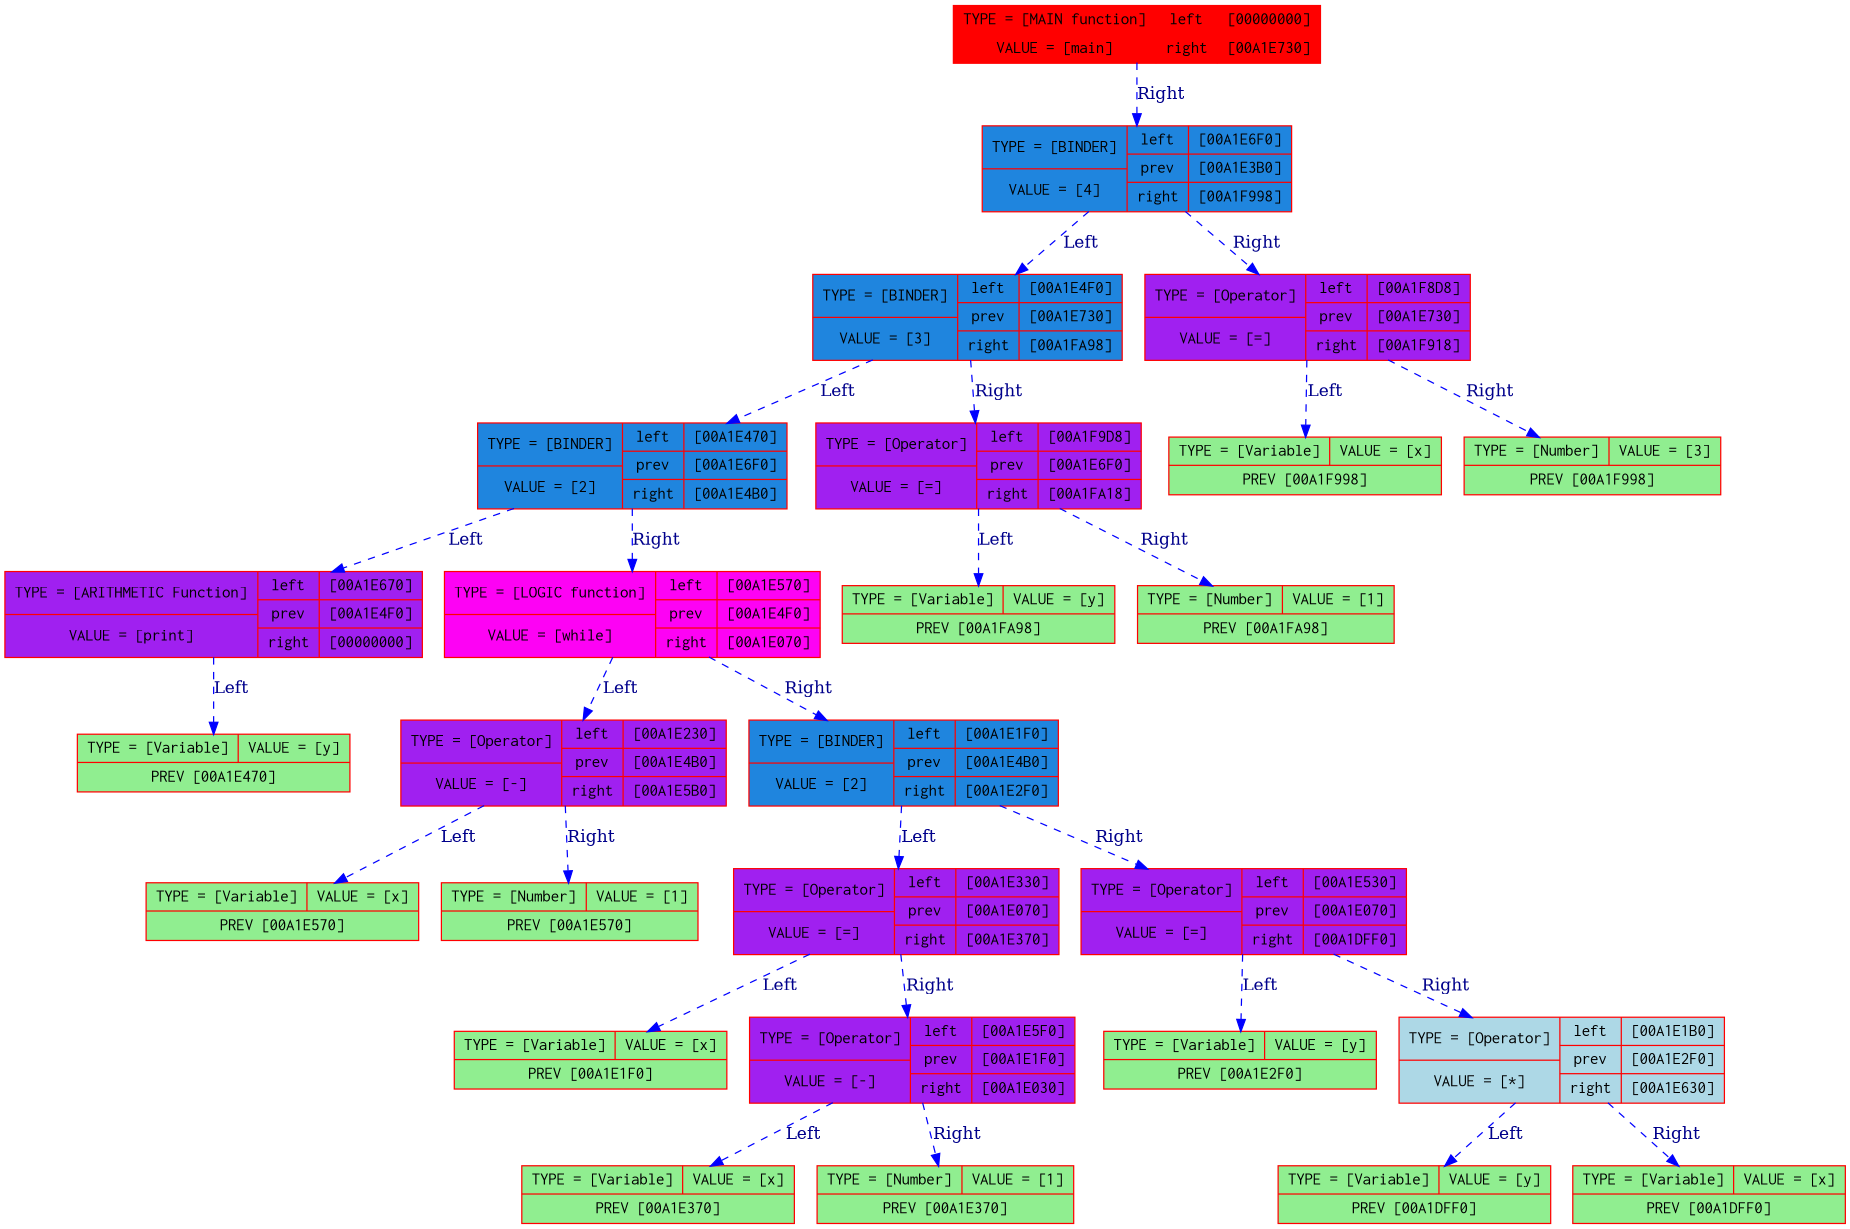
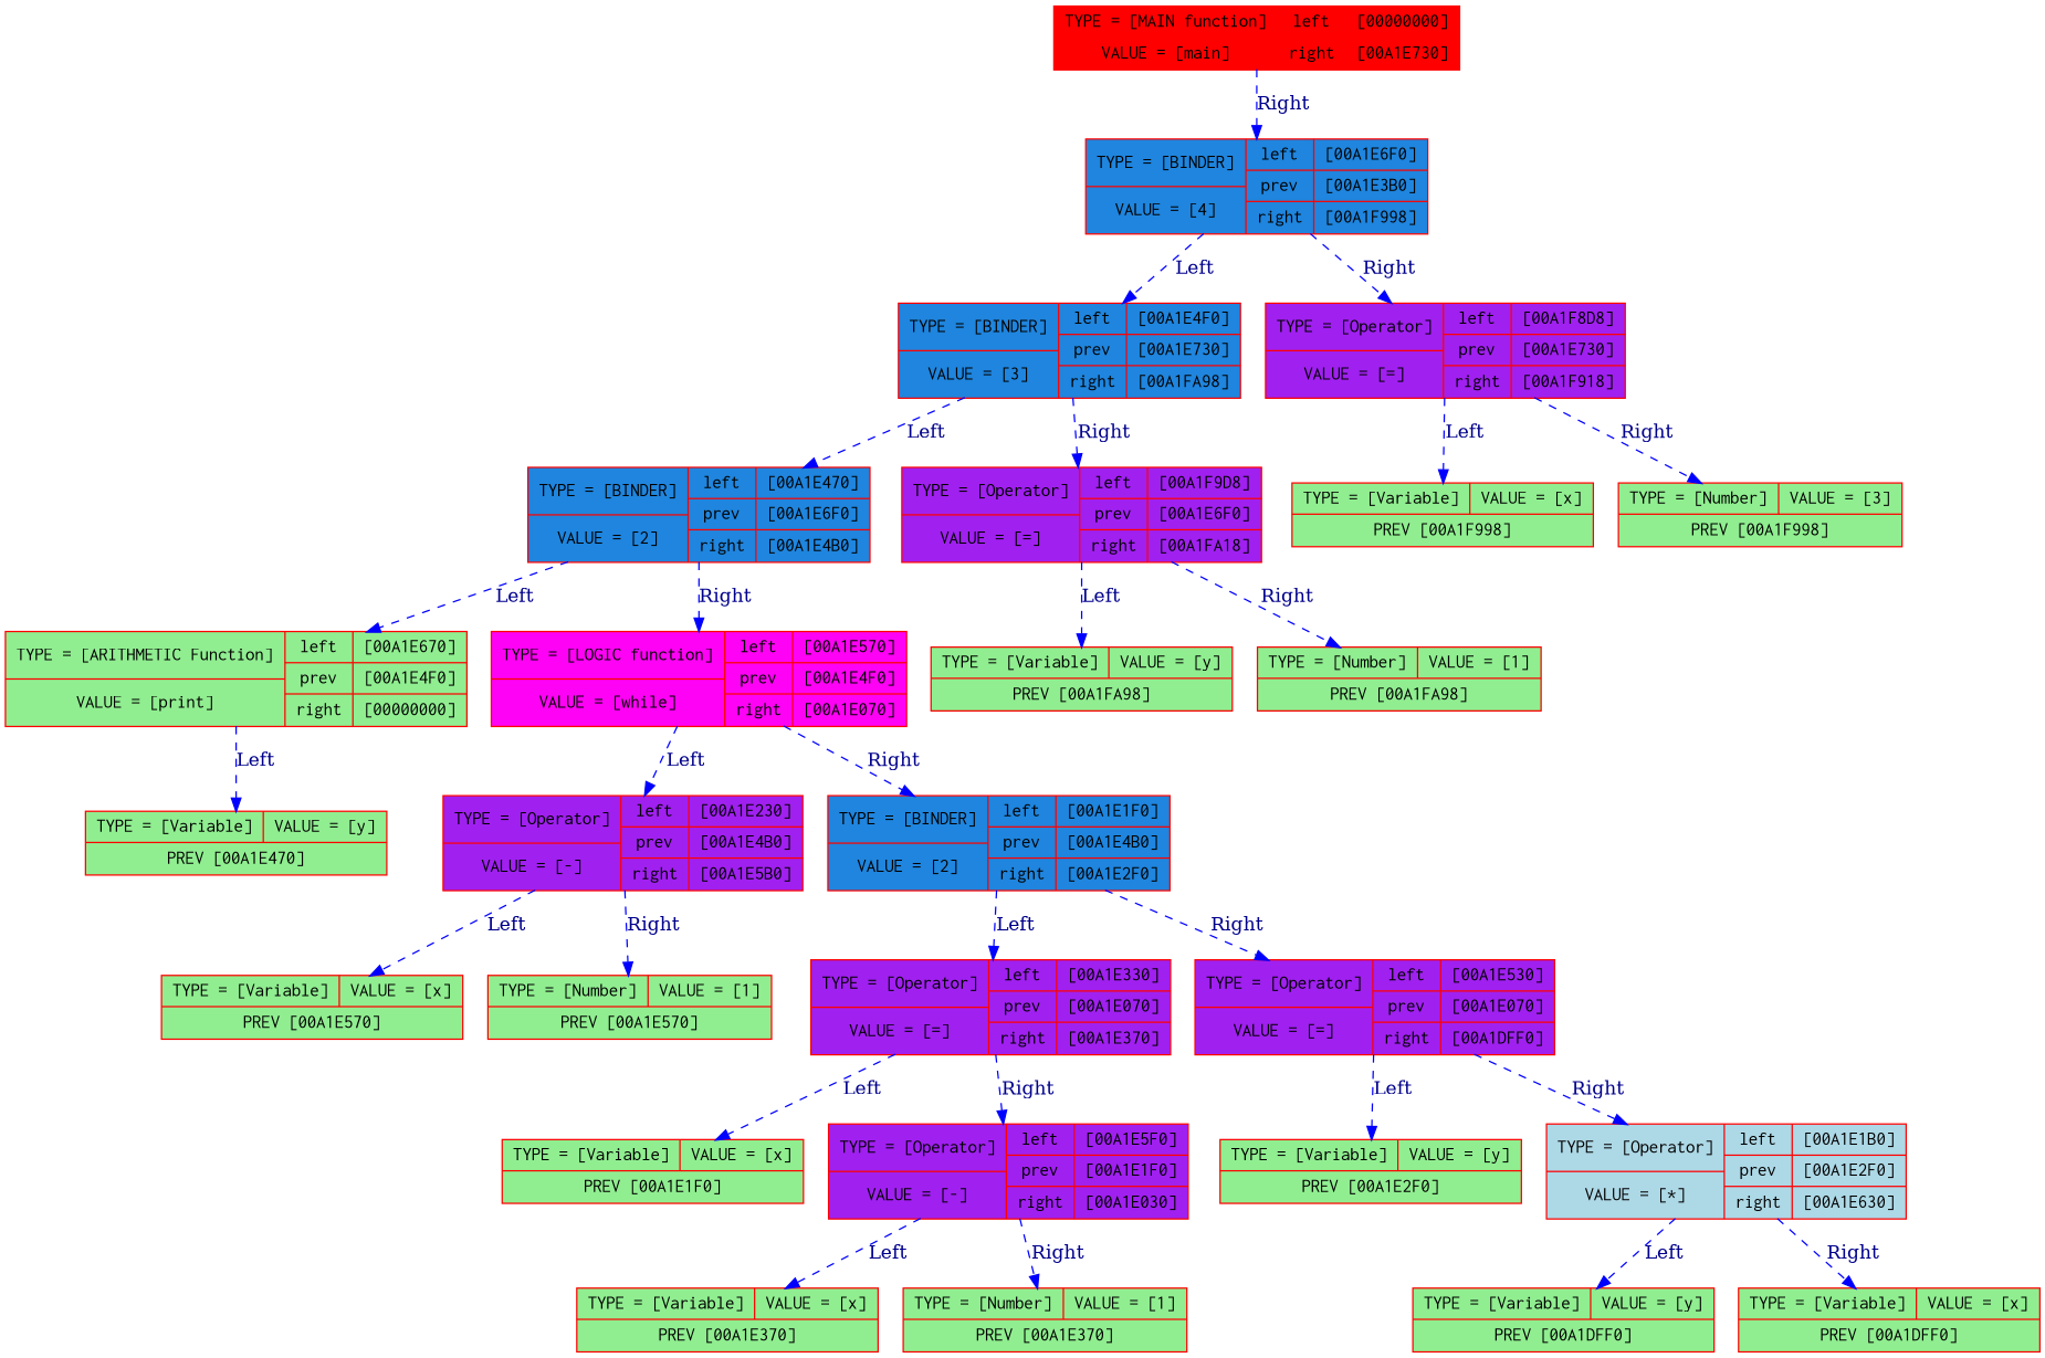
  digraph {
    node [color=Red fillcolor=lightgreen fontname=Courier shape=record style=filled]
    edge [color=Blue fontcolor=darkblue style=dashed]
    n1 [label="{ {<f0> TYPE = [Variable] | <here> VALUE = [y]} | PREV [00A1E470] }"]
-   n2 [fillcolor=purple label="{<f0> TYPE = [ARITHMETIC Function] | VALUE = [print]}| {<f1> left| <here> prev| right} | {<f2> [00A1E670]| [00A1E4F0]| [00000000]}"]
+   n2 [label="{<f0> TYPE = [ARITHMETIC Function] | VALUE = [print]}| {<f1> left| <here> prev| right} | {<f2> [00A1E670]| [00A1E4F0]| [00000000]}"]
    n3 [fillcolor="#1F85DE" label="{<f0> TYPE = [BINDER] | VALUE = [2]}| {<f1> left| <here> prev| right}| {<f2>  [00A1E470]| [00A1E6F0]| [00A1E4B0]}"]
    n4 [fillcolor="#fd02f4" label="{<f0> TYPE = [LOGIC function] | VALUE = [while]}| {<f1> left| <here> prev| right} | {<f2> [00A1E570]| [00A1E4F0]| [00A1E070]}"]
    n5 [label="{ {<f0> TYPE = [Variable] | <here> VALUE = [x]} | PREV [00A1E570] }"]
    n6 [fillcolor=purple label="{<f0> TYPE = [Operator] | VALUE = [-]}| {<f1> left| <here> prev| right} | {<f2> [00A1E230]| [00A1E4B0]| [00A1E5B0]}"]
    n7 [label="{ {<f0> TYPE = [Number] | <here> VALUE = [1]} | PREV [00A1E570] }"]
    n8 [fillcolor="#1F85DE" label="{<f0> TYPE = [BINDER] | VALUE = [2]}| {<f1> left| <here> prev| right}| {<f2>  [00A1E1F0]| [00A1E4B0]| [00A1E2F0]}"]
    n9 [label="{ {<f0> TYPE = [Variable] | <here> VALUE = [x]} | PREV [00A1E1F0] }"]
    n10 [fillcolor=purple label="{<f0> TYPE = [Operator] | VALUE = [=]}| {<f1> left| <here> prev| right} | {<f2> [00A1E330]| [00A1E070]| [00A1E370]}"]
    n11 [fillcolor=purple label="{<f0> TYPE = [Operator] | VALUE = [-]}| {<f1> left| <here> prev| right} | {<f2> [00A1E5F0]| [00A1E1F0]| [00A1E030]}"]
    n12 [label="{ {<f0> TYPE = [Variable] | <here> VALUE = [x]} | PREV [00A1E370] }"]
    n13 [label="{ {<f0> TYPE = [Number] | <here> VALUE = [1]} | PREV [00A1E370] }"]
    n14 [fillcolor=purple label="{<f0> TYPE = [Operator] | VALUE = [=]}| {<f1> left| <here> prev| right} | {<f2> [00A1E530]| [00A1E070]| [00A1DFF0]}"]
    n15 [label="{ {<f0> TYPE = [Variable] | <here> VALUE = [y]} | PREV [00A1E2F0] }"]
    n16 [fillcolor=lightblue label="{<f0> TYPE = [Operator] | VALUE = [*]}| {<f1> left| <here> prev| right} | {<f2> [00A1E1B0]| [00A1E2F0]| [00A1E630]}"]
    n17 [label="{ {<f0> TYPE = [Variable] | <here> VALUE = [y]} | PREV [00A1DFF0] }"]
    n18 [label="{ {<f0> TYPE = [Variable] | <here> VALUE = [x]} | PREV [00A1DFF0] }"]
    n19 [fillcolor="#1F85DE" label="{<f0> TYPE = [BINDER] | VALUE = [3]}| {<f1> left| <here> prev| right}| {<f2>  [00A1E4F0]| [00A1E730]| [00A1FA98]}"]
    n20 [fillcolor=purple label="{<f0> TYPE = [Operator] | VALUE = [=]}| {<f1> left| <here> prev| right} | {<f2> [00A1F9D8]| [00A1E6F0]| [00A1FA18]}"]
    n21 [label="{ {<f0> TYPE = [Variable] | <here> VALUE = [y]} | PREV [00A1FA98] }"]
    n22 [label="{ {<f0> TYPE = [Number] | <here> VALUE = [1]} | PREV [00A1FA98] }"]
    n23 [fillcolor="#1F85DE" label="{<f0> TYPE = [BINDER] | VALUE = [4]}| {<f1> left| <here> prev| right}| {<f2>  [00A1E6F0]| [00A1E3B0]| [00A1F998]}"]
    n24 [fillcolor=purple label="{<f0> TYPE = [Operator] | VALUE = [=]}| {<f1> left| <here> prev| right} | {<f2> [00A1F8D8]| [00A1E730]| [00A1F918]}"]
    n25 [label="{ {<f0> TYPE = [Variable] | <here> VALUE = [x]} | PREV [00A1F998] }"]
    n26 [label="{ {<f0> TYPE = [Number] | <here> VALUE = [3]} | PREV [00A1F998] }"]
    n27 [fillcolor=red label="{<f0> TYPE = [MAIN function] | VALUE = [main]}| {<f1> left| right}| {<f2> [00000000] | [00A1E730]}"]
    n2 -> n1 [label=Left]
    n3 -> n2 [label=Left]
    n3 -> n4 [label=Right]
    n4 -> n6 [label=Left]
    n4 -> n8 [label=Right]
    n6 -> n5 [label=Left]
    n6 -> n7 [label=Right]
    n8 -> n10 [label=Left]
    n8 -> n14 [label=Right]
    n10 -> n9 [label=Left]
    n10 -> n11 [label=Right]
    n11 -> n12 [label=Left]
    n11 -> n13 [label=Right]
    n14 -> n15 [label=Left]
    n14 -> n16 [label=Right]
    n16 -> n17 [label=Left]
    n16 -> n18 [label=Right]
    n19 -> n3 [label=Left]
    n19 -> n20 [label=Right]
    n20 -> n21 [label=Left]
    n20 -> n22 [label=Right]
    n23 -> n19 [label=Left]
    n23 -> n24 [label=Right]
    n24 -> n25 [label=Left]
    n24 -> n26 [label=Right]
    n27 -> n23 [label=Right]
  }
